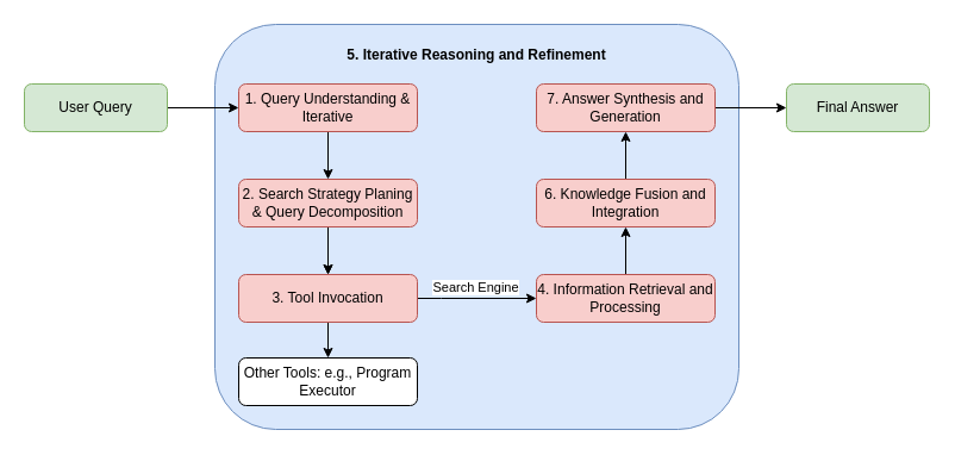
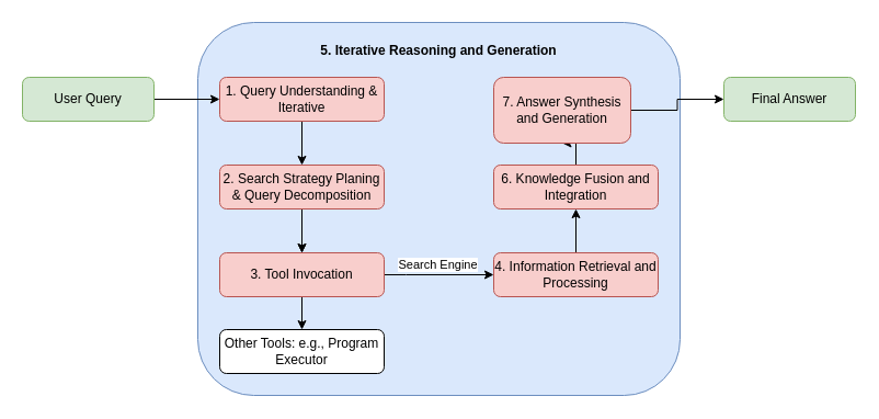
  <mxCell id="0" />
  <mxCell id="1" parent="0" />
- <mxCell id="2" value="&lt;b&gt;5. Iterative Reasoning and Refinement&lt;/b&gt;&lt;div&gt;&lt;b&gt;&lt;br&gt;&lt;/b&gt;&lt;/div&gt;&lt;div&gt;&lt;b&gt;&lt;br&gt;&lt;/b&gt;&lt;/div&gt;&lt;div&gt;&lt;b&gt;&lt;br&gt;&lt;/b&gt;&lt;/div&gt;&lt;div&gt;&lt;b&gt;&lt;br&gt;&lt;/b&gt;&lt;/div&gt;&lt;div&gt;&lt;b&gt;&lt;br&gt;&lt;/b&gt;&lt;/div&gt;&lt;div&gt;&lt;b&gt;&lt;br&gt;&lt;/b&gt;&lt;/div&gt;&lt;div&gt;&lt;b&gt;&lt;br&gt;&lt;/b&gt;&lt;/div&gt;&lt;div&gt;&lt;b&gt;&lt;br&gt;&lt;/b&gt;&lt;/div&gt;&lt;div&gt;&lt;b&gt;&lt;br&gt;&lt;/b&gt;&lt;/div&gt;&lt;div&gt;&lt;b&gt;&lt;br&gt;&lt;/b&gt;&lt;/div&gt;&lt;div&gt;&lt;b&gt;&lt;br&gt;&lt;/b&gt;&lt;/div&gt;&lt;div&gt;&lt;b&gt;&lt;br&gt;&lt;/b&gt;&lt;/div&gt;&lt;div&gt;&lt;b&gt;&lt;br&gt;&lt;/b&gt;&lt;/div&gt;&lt;div&gt;&lt;b&gt;&lt;br&gt;&lt;/b&gt;&lt;/div&gt;&lt;div&gt;&lt;b&gt;&lt;br&gt;&lt;/b&gt;&lt;/div&gt;&lt;div&gt;&lt;b&gt;&lt;br&gt;&lt;/b&gt;&lt;/div&gt;&lt;div&gt;&lt;br&gt;&lt;/div&gt;&lt;div&gt;&lt;br&gt;&lt;/div&gt;&lt;div&gt;&lt;br&gt;&lt;/div&gt;&lt;div&gt;&lt;br&gt;&lt;/div&gt;" style="rounded=1;whiteSpace=wrap;html=1;fontSize=12;glass=0;strokeWidth=1;shadow=0;fillColor=#dae8fc;strokeColor=#6c8ebf;" parent="1" vertex="1"><mxGeometry x="180" y="20" width="440" height="340" as="geometry" /></mxCell>
+ <mxCell id="2" value="&lt;b&gt;5. Iterative Reasoning and Generation&lt;/b&gt;&lt;div&gt;&lt;b&gt;&lt;br&gt;&lt;/b&gt;&lt;/div&gt;&lt;div&gt;&lt;b&gt;&lt;br&gt;&lt;/b&gt;&lt;/div&gt;&lt;div&gt;&lt;b&gt;&lt;br&gt;&lt;/b&gt;&lt;/div&gt;&lt;div&gt;&lt;b&gt;&lt;br&gt;&lt;/b&gt;&lt;/div&gt;&lt;div&gt;&lt;b&gt;&lt;br&gt;&lt;/b&gt;&lt;/div&gt;&lt;div&gt;&lt;b&gt;&lt;br&gt;&lt;/b&gt;&lt;/div&gt;&lt;div&gt;&lt;b&gt;&lt;br&gt;&lt;/b&gt;&lt;/div&gt;&lt;div&gt;&lt;b&gt;&lt;br&gt;&lt;/b&gt;&lt;/div&gt;&lt;div&gt;&lt;b&gt;&lt;br&gt;&lt;/b&gt;&lt;/div&gt;&lt;div&gt;&lt;b&gt;&lt;br&gt;&lt;/b&gt;&lt;/div&gt;&lt;div&gt;&lt;b&gt;&lt;br&gt;&lt;/b&gt;&lt;/div&gt;&lt;div&gt;&lt;b&gt;&lt;br&gt;&lt;/b&gt;&lt;/div&gt;&lt;div&gt;&lt;b&gt;&lt;br&gt;&lt;/b&gt;&lt;/div&gt;&lt;div&gt;&lt;b&gt;&lt;br&gt;&lt;/b&gt;&lt;/div&gt;&lt;div&gt;&lt;b&gt;&lt;br&gt;&lt;/b&gt;&lt;/div&gt;&lt;div&gt;&lt;b&gt;&lt;br&gt;&lt;/b&gt;&lt;/div&gt;&lt;div&gt;&lt;br&gt;&lt;/div&gt;&lt;div&gt;&lt;br&gt;&lt;/div&gt;&lt;div&gt;&lt;br&gt;&lt;/div&gt;&lt;div&gt;&lt;br&gt;&lt;/div&gt;" style="rounded=1;whiteSpace=wrap;html=1;fontSize=12;glass=0;strokeWidth=1;shadow=0;fillColor=#dae8fc;strokeColor=#6c8ebf;" parent="1" vertex="1"><mxGeometry x="180" y="20" width="440" height="340" as="geometry" /></mxCell>
  <mxCell id="3" value="" style="edgeStyle=orthogonalEdgeStyle;rounded=0;orthogonalLoop=1;jettySize=auto;html=1;" edge="1" parent="1" source="4" target="17"><mxGeometry relative="1" as="geometry" /></mxCell>
  <mxCell id="4" value="User Query" style="rounded=1;whiteSpace=wrap;html=1;fontSize=12;glass=0;strokeWidth=1;shadow=0;fillColor=#d5e8d4;strokeColor=#82b366;" parent="1" vertex="1"><mxGeometry x="20" y="70" width="120" height="40" as="geometry" /></mxCell>
  <mxCell id="5" value="" style="edgeStyle=orthogonalEdgeStyle;rounded=0;orthogonalLoop=1;jettySize=auto;html=1;" parent="1" source="7" target="11" edge="1"><mxGeometry relative="1" as="geometry" /></mxCell>
  <mxCell id="6" value="" style="edgeStyle=orthogonalEdgeStyle;rounded=0;orthogonalLoop=1;jettySize=auto;html=1;" edge="1" parent="1" source="7" target="11"><mxGeometry relative="1" as="geometry" /></mxCell>
  <mxCell id="7" value="2. Search Strategy Planing &amp;amp; Query Decomposition" style="rounded=1;whiteSpace=wrap;html=1;fontSize=12;glass=0;strokeWidth=1;shadow=0;fillColor=#f8cecc;strokeColor=#b85450;" parent="1" vertex="1"><mxGeometry x="200" y="150" width="150" height="40" as="geometry" /></mxCell>
  <mxCell id="8" value="" style="edgeStyle=orthogonalEdgeStyle;rounded=0;orthogonalLoop=1;jettySize=auto;html=1;entryX=0;entryY=0.5;entryDx=0;entryDy=0;exitX=1;exitY=0.5;exitDx=0;exitDy=0;" edge="1" parent="1" source="11" target="15"><mxGeometry relative="1" as="geometry"><mxPoint x="450" y="90" as="targetPoint" /><Array as="points"><mxPoint x="370" y="250" /><mxPoint x="370" y="250" /></Array></mxGeometry></mxCell>
  <mxCell id="9" value="Search Engine" style="edgeLabel;html=1;align=center;verticalAlign=middle;resizable=0;points=[];" vertex="1" connectable="0" parent="8"><mxGeometry x="-0.114" y="1" relative="1" as="geometry"><mxPoint x="4" y="-9" as="offset" /></mxGeometry></mxCell>
  <mxCell id="10" value="" style="edgeStyle=orthogonalEdgeStyle;rounded=0;orthogonalLoop=1;jettySize=auto;html=1;" edge="1" parent="1" source="11" target="12"><mxGeometry relative="1" as="geometry" /></mxCell>
  <mxCell id="11" value="3. Tool Invocation" style="rounded=1;whiteSpace=wrap;html=1;fontSize=12;glass=0;strokeWidth=1;shadow=0;fillColor=#f8cecc;strokeColor=#b85450;" parent="1" vertex="1"><mxGeometry x="200" y="230" width="150" height="40" as="geometry" /></mxCell>
  <mxCell id="12" value="Other Tools: e.g., Program Executor" style="rounded=1;whiteSpace=wrap;html=1;fontSize=12;glass=0;strokeWidth=1;shadow=0;" parent="1" vertex="1"><mxGeometry x="200" y="300" width="150" height="40" as="geometry" /></mxCell>
  <mxCell id="13" value="Final Answer" style="rounded=1;whiteSpace=wrap;html=1;fontSize=12;glass=0;strokeWidth=1;shadow=0;fillColor=#d5e8d4;strokeColor=#82b366;" parent="1" vertex="1"><mxGeometry x="660" y="70" width="120" height="40" as="geometry" /></mxCell>
  <mxCell id="14" value="" style="edgeStyle=orthogonalEdgeStyle;rounded=0;orthogonalLoop=1;jettySize=auto;html=1;" edge="1" parent="1" source="15" target="19"><mxGeometry relative="1" as="geometry" /></mxCell>
  <mxCell id="15" value="4. Information Retrieval and Processing" style="rounded=1;whiteSpace=wrap;html=1;fontSize=12;glass=0;strokeWidth=1;shadow=0;fillColor=#f8cecc;strokeColor=#b85450;" parent="1" vertex="1"><mxGeometry x="450" y="230" width="150" height="40" as="geometry" /></mxCell>
  <mxCell id="16" value="" style="edgeStyle=orthogonalEdgeStyle;rounded=0;orthogonalLoop=1;jettySize=auto;html=1;" edge="1" parent="1" source="17" target="7"><mxGeometry relative="1" as="geometry" /></mxCell>
  <mxCell id="17" value="1. Query Understanding &amp;amp; Iterative" style="rounded=1;whiteSpace=wrap;html=1;fontSize=12;glass=0;strokeWidth=1;shadow=0;fillColor=#f8cecc;strokeColor=#b85450;" vertex="1" parent="1"><mxGeometry x="200" y="70" width="150" height="40" as="geometry" /></mxCell>
  <mxCell id="18" value="" style="edgeStyle=orthogonalEdgeStyle;rounded=0;orthogonalLoop=1;jettySize=auto;html=1;" edge="1" parent="1" source="19" target="21"><mxGeometry relative="1" as="geometry" /></mxCell>
  <mxCell id="19" value="6. Knowledge Fusion and Integration" style="rounded=1;whiteSpace=wrap;html=1;fontSize=12;glass=0;strokeWidth=1;shadow=0;fillColor=#f8cecc;strokeColor=#b85450;" vertex="1" parent="1"><mxGeometry x="450" y="150" width="150" height="40" as="geometry" /></mxCell>
  <mxCell id="20" value="" style="edgeStyle=orthogonalEdgeStyle;rounded=0;orthogonalLoop=1;jettySize=auto;html=1;" edge="1" parent="1" source="21" target="13"><mxGeometry relative="1" as="geometry" /></mxCell>
- <mxCell id="21" value="7. Answer Synthesis and Generation" style="rounded=1;whiteSpace=wrap;html=1;fontSize=12;glass=0;strokeWidth=1;shadow=0;fillColor=#f8cecc;strokeColor=#b85450;" vertex="1" parent="1"><mxGeometry x="450" y="70" width="150" height="40" as="geometry" /></mxCell>
+ <mxCell id="21" value="7. Answer Synthesis and Generation" style="rounded=1;whiteSpace=wrap;html=1;fontSize=12;glass=0;strokeWidth=1;shadow=0;fillColor=#f8cecc;strokeColor=#b85450;" vertex="1" parent="1"><mxGeometry x="450" y="70" width="125" height="60" as="geometry" /></mxCell>
